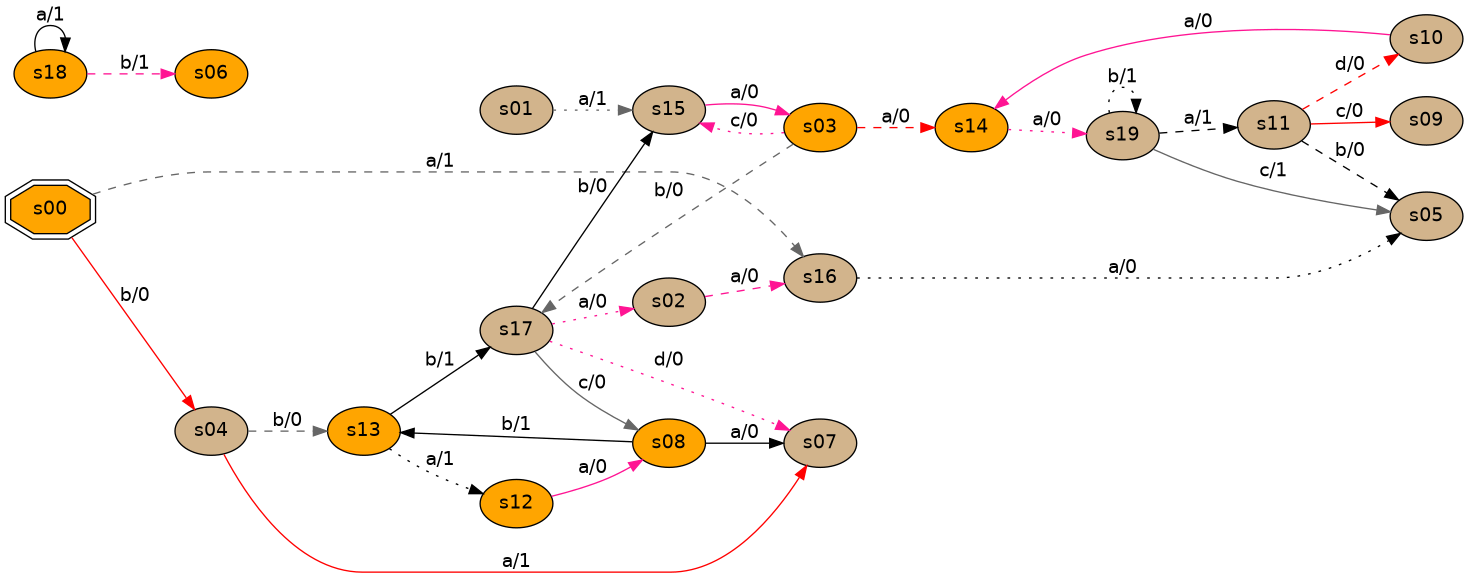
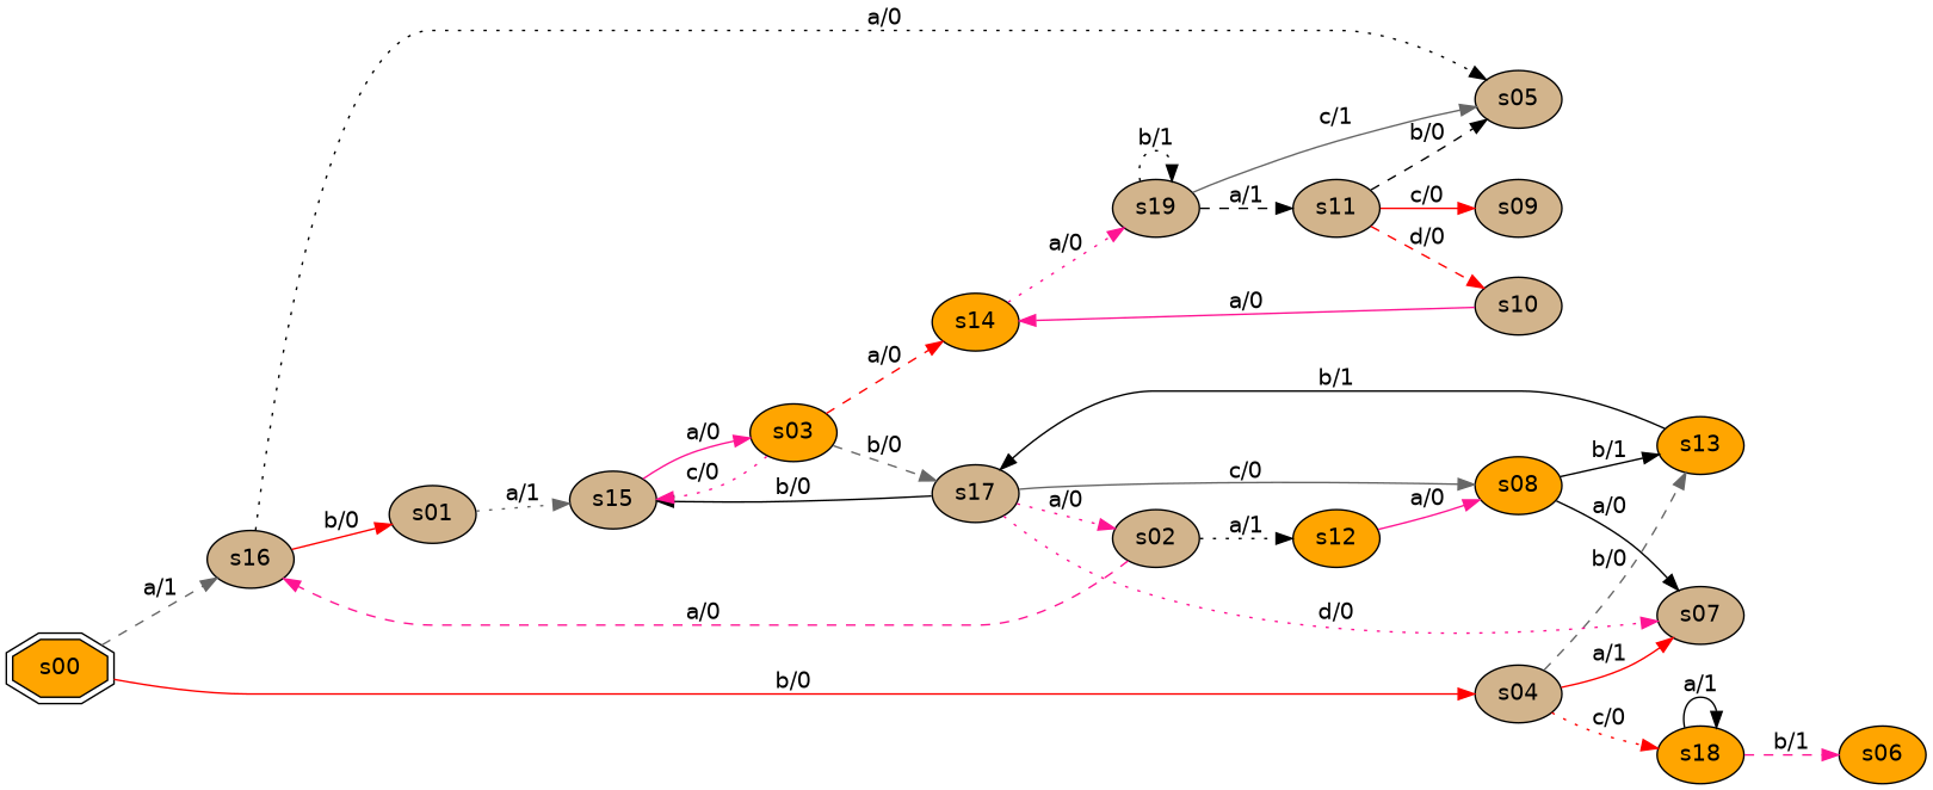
  digraph {
    fontname="DejaVu Sans"
    rankdir=LR
    node [fillcolor=tan fontname="DejaVu Sans" style=filled]
    edge [color=black fontname="DejaVu Sans" style=solid]
    s00 [fillcolor=orange shape=doubleoctagon]
    s16
    s04
    s01
    s05
    s07
    s13 [fillcolor=orange]
    s18 [fillcolor=orange]
    s15
    s17
    s12 [fillcolor=orange]
    s06 [fillcolor=orange]
    s03 [fillcolor=orange]
    s14 [fillcolor=orange]
    s02
    s19
    s08 [fillcolor=orange]
    s11
    s09
    s10
    s00 -> s16 [color=gray40 label="a/1" style=dashed]
    s00 -> s04 [color=red label="b/0"]
+   s16 -> s01 [color=red label="b/0"]
    s16 -> s05 [label="a/0" style=dotted]
    s04 -> s07 [color=red label="a/1"]
    s04 -> s13 [color=gray40 label="b/0" style=dashed]
+   s04 -> s18 [color=red label="c/0" style=dotted]
    s01 -> s15 [color=gray40 label="a/1" style=dotted]
    s13 -> s17 [label="b/1"]
-   s13 -> s12 [label="a/1" style=dotted]
+   s02 -> s12 [label="a/1" style=dotted]
    s18 -> s18 [label="a/1"]
    s18 -> s06 [color=deeppink label="b/1" style=dashed]
    s15 -> s03 [color=deeppink label="a/0"]
    s17 -> s07 [color=deeppink label="d/0" style=dotted]
    s17 -> s15 [label="b/0"]
    s17 -> s02 [color=deeppink label="a/0" style=dotted]
    s17 -> s08 [color=gray40 label="c/0"]
    s12 -> s08 [color=deeppink label="a/0"]
    s03 -> s15 [color=deeppink label="c/0" style=dotted]
    s03 -> s17 [color=gray40 label="b/0" style=dashed]
    s03 -> s14 [color=red label="a/0" style=dashed]
    s14 -> s19 [color=deeppink label="a/0" style=dotted]
    s02 -> s16 [color=deeppink label="a/0" style=dashed]
    s19 -> s05 [color=gray40 label="c/1"]
    s19 -> s19 [label="b/1" style=dotted]
    s19 -> s11 [label="a/1" style=dashed]
    s08 -> s07 [label="a/0"]
    s08 -> s13 [label="b/1"]
    s11 -> s05 [label="b/0" style=dashed]
    s11 -> s09 [color=red label="c/0"]
    s11 -> s10 [color=red label="d/0" style=dashed]
    s10 -> s14 [color=deeppink label="a/0"]
  }
